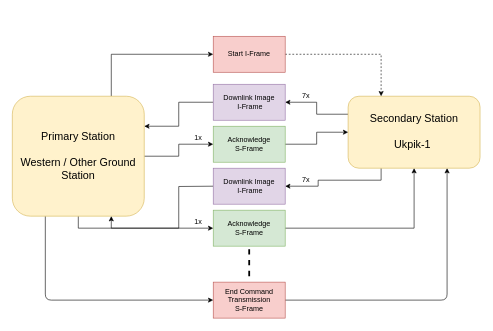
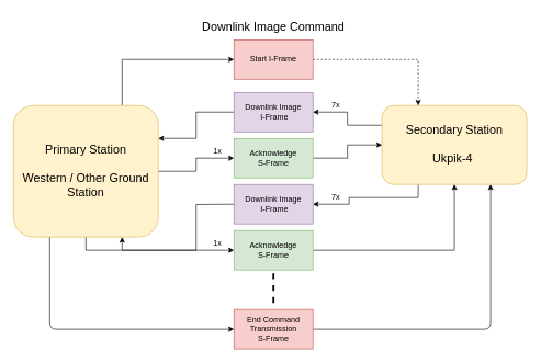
  <mxCell id="0" />
  <mxCell id="1" parent="0" />
  <mxCell id="2" style="edgeStyle=orthogonalEdgeStyle;rounded=0;orthogonalLoop=1;jettySize=auto;html=1;entryX=0;entryY=0.5;entryDx=0;entryDy=0;exitX=0.75;exitY=0;exitDx=0;exitDy=0;" parent="1" source="6" target="11" edge="1"><mxGeometry relative="1" as="geometry" /></mxCell>
  <mxCell id="3" style="edgeStyle=orthogonalEdgeStyle;rounded=0;orthogonalLoop=1;jettySize=auto;html=1;entryX=0;entryY=0.5;entryDx=0;entryDy=0;" parent="1" source="6" target="15" edge="1"><mxGeometry relative="1" as="geometry" /></mxCell>
  <mxCell id="4" style="edgeStyle=orthogonalEdgeStyle;rounded=0;orthogonalLoop=1;jettySize=auto;html=1;entryX=0;entryY=0.5;entryDx=0;entryDy=0;exitX=0.5;exitY=1;exitDx=0;exitDy=0;" parent="1" source="6" target="18" edge="1"><mxGeometry relative="1" as="geometry" /></mxCell>
  <mxCell id="5" style="edgeStyle=orthogonalEdgeStyle;rounded=1;orthogonalLoop=1;jettySize=auto;html=1;exitX=0.25;exitY=1;exitDx=0;exitDy=0;entryX=0;entryY=0.5;entryDx=0;entryDy=0;strokeWidth=1;" parent="1" source="6" target="21" edge="1"><mxGeometry relative="1" as="geometry" /></mxCell>
  <mxCell id="6" value="&lt;font style=&quot;font-size: 18px&quot;&gt;Primary Station&lt;br&gt;&lt;br&gt;Western / Other Ground Station&lt;/font&gt;" style="rounded=1;whiteSpace=wrap;html=1;fillColor=#fff2cc;strokeColor=#d6b656;" parent="1" vertex="1"><mxGeometry x="20" y="160" width="220" height="200" as="geometry" /></mxCell>
  <mxCell id="7" style="edgeStyle=orthogonalEdgeStyle;rounded=0;orthogonalLoop=1;jettySize=auto;html=1;exitX=0;exitY=0.25;exitDx=0;exitDy=0;entryX=1;entryY=0.5;entryDx=0;entryDy=0;" parent="1" source="9" target="13" edge="1"><mxGeometry relative="1" as="geometry" /></mxCell>
  <mxCell id="8" style="edgeStyle=orthogonalEdgeStyle;rounded=0;orthogonalLoop=1;jettySize=auto;html=1;exitX=0.25;exitY=1;exitDx=0;exitDy=0;entryX=1;entryY=0.5;entryDx=0;entryDy=0;" parent="1" source="9" target="27" edge="1"><mxGeometry relative="1" as="geometry"><mxPoint x="480" y="310" as="targetPoint" /><Array as="points"><mxPoint x="635" y="300" /><mxPoint x="530" y="300" /><mxPoint x="530" y="310" /></Array></mxGeometry></mxCell>
- <mxCell id="9" value="&lt;font style=&quot;font-size: 18px&quot;&gt;Secondary Station&lt;br&gt;&lt;br&gt;Ukpik-1&amp;nbsp;&lt;/font&gt;" style="rounded=1;whiteSpace=wrap;html=1;fillColor=#fff2cc;strokeColor=#d6b656;" parent="1" vertex="1"><mxGeometry x="580" y="160" width="220" height="120" as="geometry" /></mxCell>
+ <mxCell id="9" value="&lt;font style=&quot;font-size: 18px&quot;&gt;Secondary Station&lt;br&gt;&lt;br&gt;Ukpik-4&amp;nbsp;&lt;/font&gt;" style="rounded=1;whiteSpace=wrap;html=1;fillColor=#fff2cc;strokeColor=#d6b656;" parent="1" vertex="1"><mxGeometry x="580" y="160" width="220" height="120" as="geometry" /></mxCell>
  <mxCell id="10" style="edgeStyle=orthogonalEdgeStyle;rounded=0;orthogonalLoop=1;jettySize=auto;html=1;entryX=0.25;entryY=0;entryDx=0;entryDy=0;dashed=1;" parent="1" source="11" target="9" edge="1"><mxGeometry relative="1" as="geometry" /></mxCell>
  <mxCell id="11" value="Start I-Frame" style="rounded=0;whiteSpace=wrap;html=1;fillColor=#f8cecc;strokeColor=#b85450;" parent="1" vertex="1"><mxGeometry x="355" y="60" width="120" height="60" as="geometry" /></mxCell>
  <mxCell id="12" style="edgeStyle=orthogonalEdgeStyle;rounded=0;orthogonalLoop=1;jettySize=auto;html=1;entryX=1;entryY=0.25;entryDx=0;entryDy=0;" parent="1" source="13" target="6" edge="1"><mxGeometry relative="1" as="geometry" /></mxCell>
  <mxCell id="13" value="Downlink Image&lt;br&gt;&amp;nbsp;I-Frame" style="rounded=0;whiteSpace=wrap;html=1;fillColor=#e1d5e7;strokeColor=#9673a6;" parent="1" vertex="1"><mxGeometry x="355" y="140" width="120" height="60" as="geometry" /></mxCell>
  <mxCell id="14" style="edgeStyle=orthogonalEdgeStyle;rounded=0;orthogonalLoop=1;jettySize=auto;html=1;exitX=1;exitY=0.5;exitDx=0;exitDy=0;entryX=0;entryY=0.5;entryDx=0;entryDy=0;" parent="1" source="15" target="9" edge="1"><mxGeometry relative="1" as="geometry" /></mxCell>
  <mxCell id="15" value="Acknowledge&lt;br&gt;S-Frame" style="rounded=0;whiteSpace=wrap;html=1;fillColor=#d5e8d4;strokeColor=#82b366;" parent="1" vertex="1"><mxGeometry x="355" y="210" width="120" height="60" as="geometry" /></mxCell>
  <mxCell id="16" style="edgeStyle=orthogonalEdgeStyle;rounded=0;orthogonalLoop=1;jettySize=auto;html=1;entryX=0.75;entryY=1;entryDx=0;entryDy=0;" parent="1" target="6" edge="1"><mxGeometry relative="1" as="geometry"><mxPoint x="355" y="310" as="sourcePoint" /></mxGeometry></mxCell>
  <mxCell id="17" style="edgeStyle=orthogonalEdgeStyle;rounded=0;orthogonalLoop=1;jettySize=auto;html=1;" parent="1" source="18" target="9" edge="1"><mxGeometry relative="1" as="geometry" /></mxCell>
  <mxCell id="18" value="Acknowledge&lt;br&gt;S-Frame" style="rounded=0;whiteSpace=wrap;html=1;fillColor=#d5e8d4;strokeColor=#82b366;" parent="1" vertex="1"><mxGeometry x="355" y="350" width="120" height="60" as="geometry" /></mxCell>
  <mxCell id="19" value="" style="endArrow=none;dashed=1;html=1;strokeWidth=3;rounded=1;" parent="1" edge="1"><mxGeometry width="50" height="50" relative="1" as="geometry"><mxPoint x="415" y="460" as="sourcePoint" /><mxPoint x="415" y="410" as="targetPoint" /></mxGeometry></mxCell>
  <mxCell id="20" style="edgeStyle=orthogonalEdgeStyle;rounded=1;orthogonalLoop=1;jettySize=auto;html=1;entryX=0.75;entryY=1;entryDx=0;entryDy=0;strokeWidth=1;" parent="1" source="21" target="9" edge="1"><mxGeometry relative="1" as="geometry" /></mxCell>
  <mxCell id="21" value="End Command Transmission &lt;br&gt;S-Frame" style="rounded=0;whiteSpace=wrap;html=1;fillColor=#f8cecc;strokeColor=#b85450;" parent="1" vertex="1"><mxGeometry x="355" y="470" width="120" height="60" as="geometry" /></mxCell>
+ <mxCell id="22" value="&lt;span style=&quot;font-size: 18px&quot;&gt;Downlink Image Command&lt;/span&gt;" style="text;html=1;strokeColor=none;fillColor=none;align=center;verticalAlign=middle;whiteSpace=wrap;rounded=0;" parent="1" vertex="1"><mxGeometry x="206" y="20" width="418" height="40" as="geometry" /></mxCell>
  <mxCell id="23" value="7x" style="text;html=1;strokeColor=none;fillColor=none;align=center;verticalAlign=middle;whiteSpace=wrap;rounded=0;" parent="1" vertex="1"><mxGeometry x="490" y="150" width="40" height="20" as="geometry" /></mxCell>
  <mxCell id="24" value="1x" style="text;html=1;strokeColor=none;fillColor=none;align=center;verticalAlign=middle;whiteSpace=wrap;rounded=0;" parent="1" vertex="1"><mxGeometry x="310" y="220" width="40" height="20" as="geometry" /></mxCell>
  <mxCell id="25" value="7x" style="text;html=1;strokeColor=none;fillColor=none;align=center;verticalAlign=middle;whiteSpace=wrap;rounded=0;" parent="1" vertex="1"><mxGeometry x="490" y="290" width="40" height="20" as="geometry" /></mxCell>
  <mxCell id="26" value="1x" style="text;html=1;strokeColor=none;fillColor=none;align=center;verticalAlign=middle;whiteSpace=wrap;rounded=0;" parent="1" vertex="1"><mxGeometry x="310" y="360" width="40" height="20" as="geometry" /></mxCell>
  <mxCell id="27" value="Downlink Image&lt;br&gt;&amp;nbsp;I-Frame" style="rounded=0;whiteSpace=wrap;html=1;fillColor=#e1d5e7;strokeColor=#9673a6;" parent="1" vertex="1"><mxGeometry x="355" y="280" width="120" height="60" as="geometry" /></mxCell>
